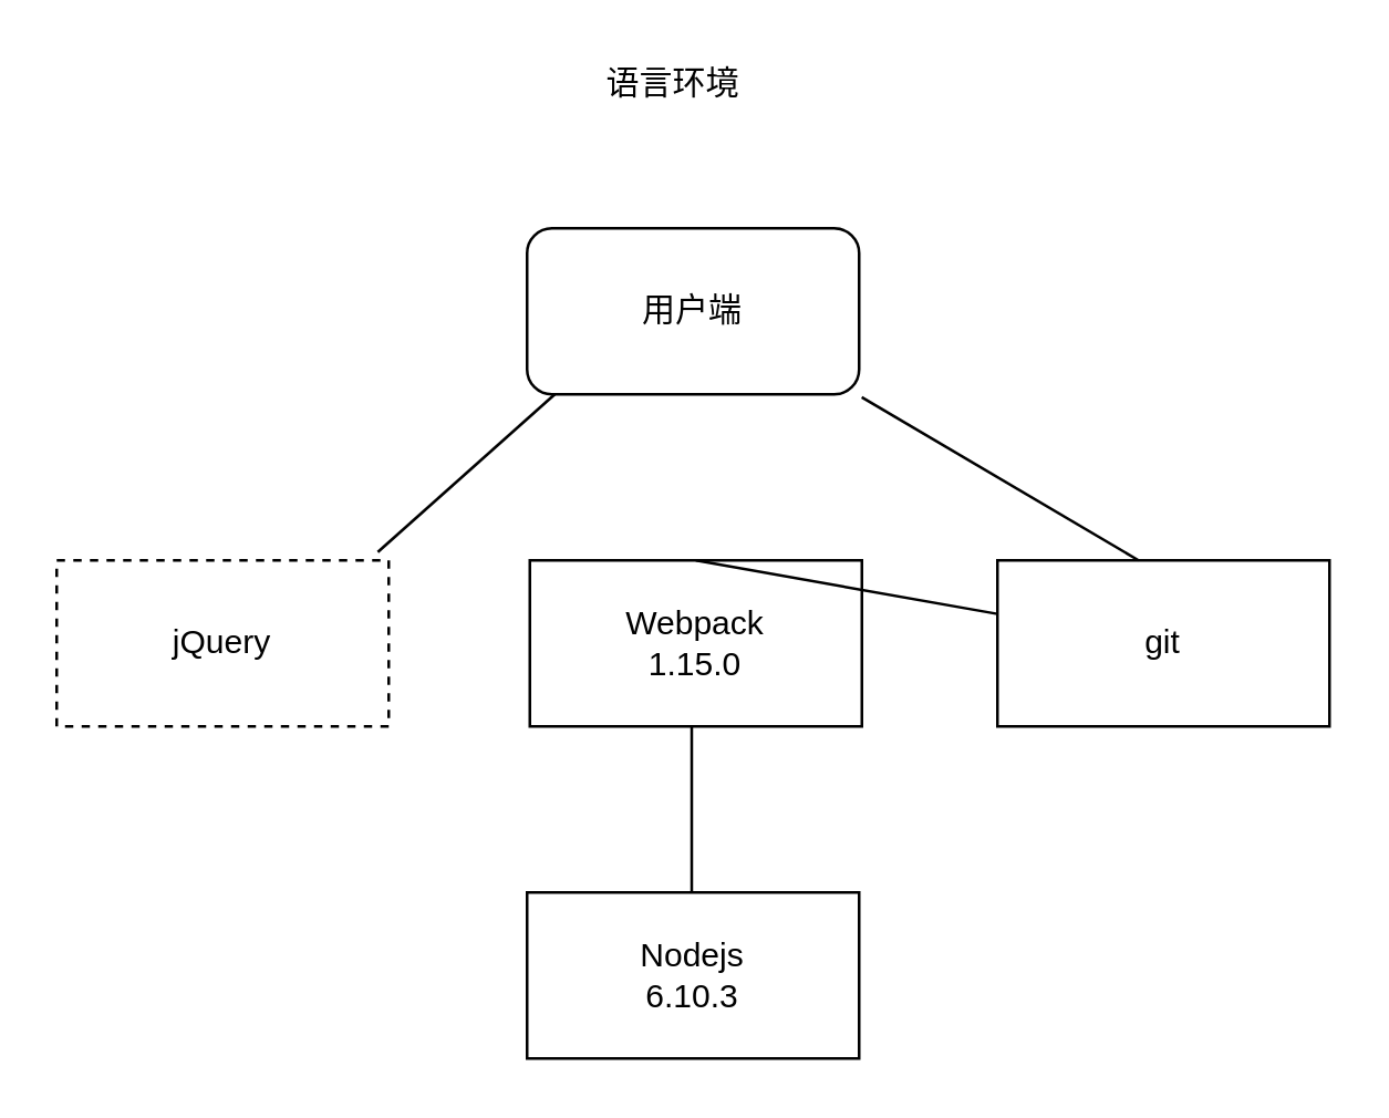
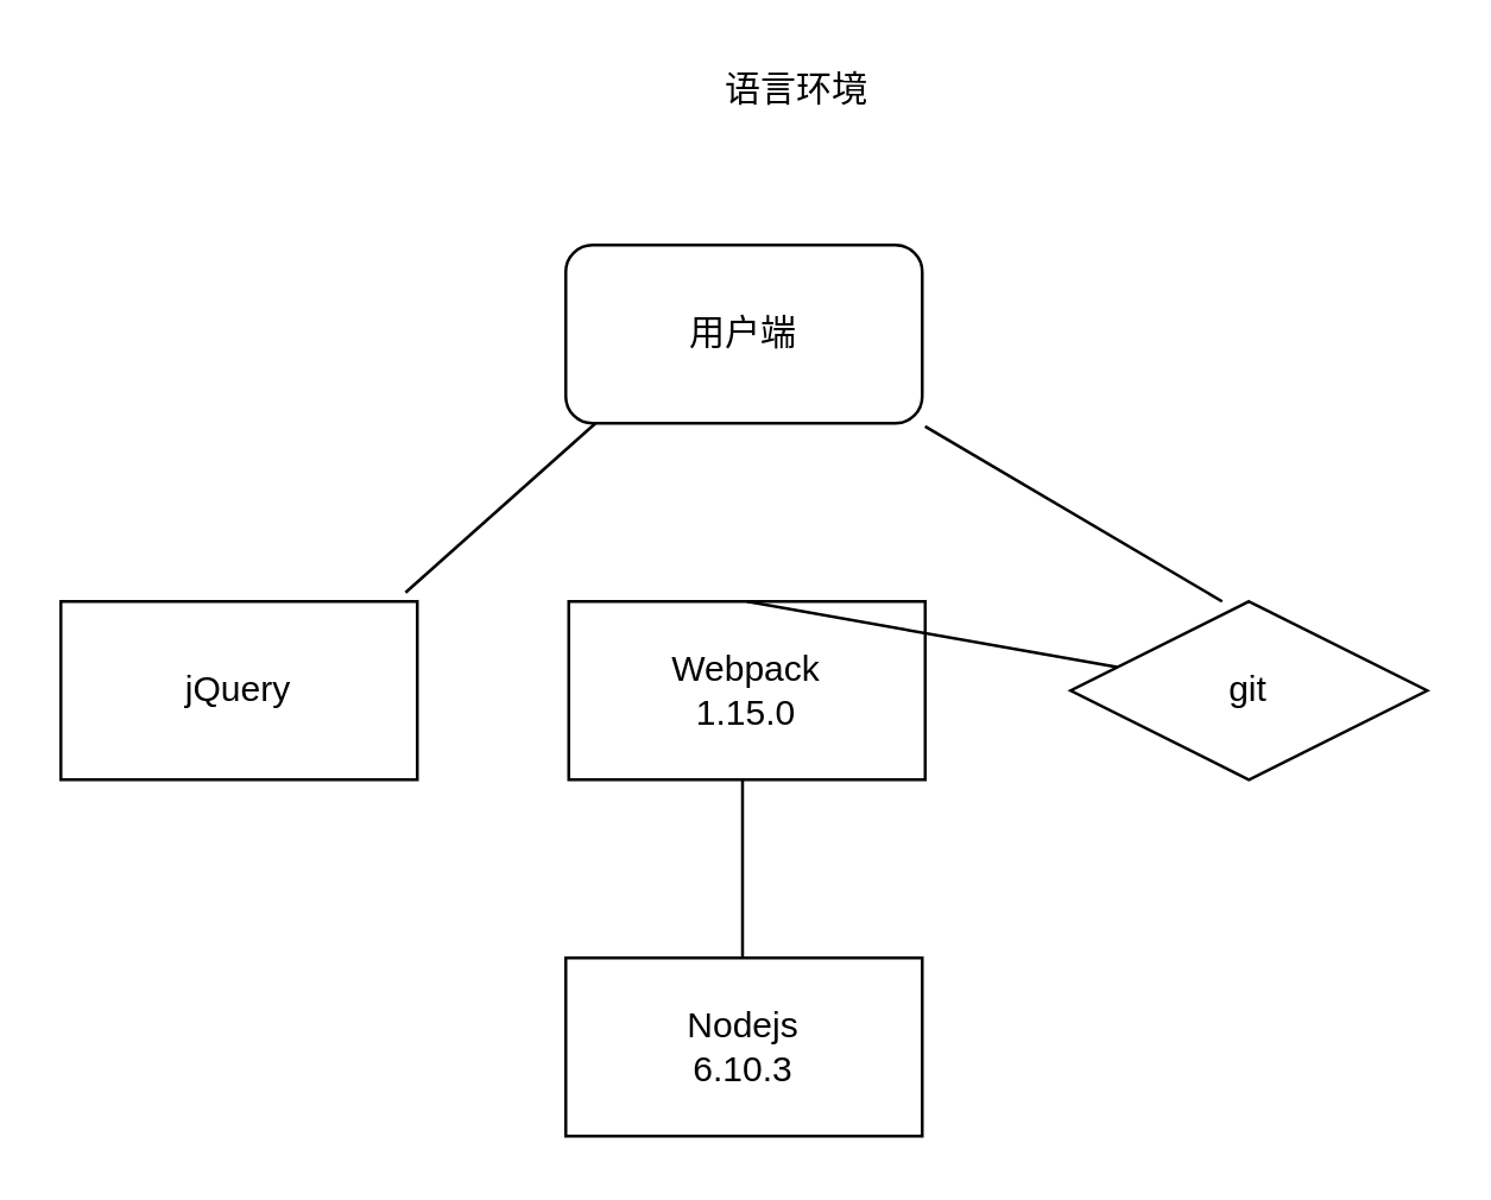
  <mxCell id="0" />
  <mxCell id="1" parent="0" />
- <mxCell id="2" value="语言环境" style="text;html=1;resizable=0;points=[];autosize=1;align=left;verticalAlign=top;spacingTop=-4;" vertex="1" parent="1"><mxGeometry x="217" y="20" width="60" height="20" as="geometry" /></mxCell>
+ <mxCell id="2" value="语言环境" style="text;html=1;resizable=0;points=[];autosize=1;align=left;verticalAlign=top;spacingTop=-4;" vertex="1" parent="1"><mxGeometry x="242" y="20" width="60" height="20" as="geometry" /></mxCell>
  <mxCell id="3" value="用户端" style="rounded=1;whiteSpace=wrap;html=1;" vertex="1" parent="1"><mxGeometry x="190" y="82" width="120" height="60" as="geometry" /></mxCell>
- <mxCell id="4" value="jQuery" style="rounded=0;whiteSpace=wrap;html=1;dashed=1;" vertex="1" parent="1"><mxGeometry x="20" y="202" width="120" height="60" as="geometry" /></mxCell>
+ <mxCell id="4" value="jQuery" style="rounded=0;whiteSpace=wrap;html=1;" vertex="1" parent="1"><mxGeometry x="20" y="202" width="120" height="60" as="geometry" /></mxCell>
  <mxCell id="5" value="Webpack&lt;br&gt;1.15.0" style="rounded=0;whiteSpace=wrap;html=1;" vertex="1" parent="1"><mxGeometry x="191" y="202" width="120" height="60" as="geometry" /></mxCell>
- <mxCell id="6" value="git" style="rounded=0;whiteSpace=wrap;html=1;" vertex="1" parent="1"><mxGeometry x="360" y="202" width="120" height="60" as="geometry" /></mxCell>
+ <mxCell id="6" value="git" style="rhombus;whiteSpace=wrap;html=1;" vertex="1" parent="1"><mxGeometry x="360" y="202" width="120" height="60" as="geometry" /></mxCell>
  <mxCell id="7" value="Nodejs&lt;br&gt;6.10.3" style="rounded=0;whiteSpace=wrap;html=1;" vertex="1" parent="1"><mxGeometry x="190" y="322" width="120" height="60" as="geometry" /></mxCell>
  <mxCell id="8" value="" style="endArrow=none;html=1;exitX=0.967;exitY=-0.05;exitDx=0;exitDy=0;exitPerimeter=0;" edge="1" parent="1" source="4"><mxGeometry width="50" height="50" relative="1" as="geometry"><mxPoint x="150" y="192" as="sourcePoint" /><mxPoint x="200" y="142" as="targetPoint" /></mxGeometry></mxCell>
  <mxCell id="9" value="" style="endArrow=none;html=1;exitX=0.5;exitY=0;exitDx=0;exitDy=0;" edge="1" parent="1" source="5" target="6"><mxGeometry width="50" height="50" relative="1" as="geometry"><mxPoint x="230" y="192" as="sourcePoint" /><mxPoint x="280" y="142" as="targetPoint" /></mxGeometry></mxCell>
  <mxCell id="10" value="" style="endArrow=none;html=1;exitX=1.008;exitY=1.017;exitDx=0;exitDy=0;exitPerimeter=0;entryX=0.425;entryY=0;entryDx=0;entryDy=0;entryPerimeter=0;" edge="1" parent="1" source="3" target="6"><mxGeometry width="50" height="50" relative="1" as="geometry"><mxPoint x="296.04" y="139" as="sourcePoint" /><mxPoint x="360" y="82" as="targetPoint" /></mxGeometry></mxCell>
  <mxCell id="11" value="" style="endArrow=none;html=1;entryX=0.5;entryY=1;entryDx=0;entryDy=0;exitX=0.5;exitY=0;exitDx=0;exitDy=0;" edge="1" parent="1"><mxGeometry width="50" height="50" relative="1" as="geometry"><mxPoint x="249.5" y="322" as="sourcePoint" /><mxPoint x="249.5" y="262" as="targetPoint" /></mxGeometry></mxCell>
